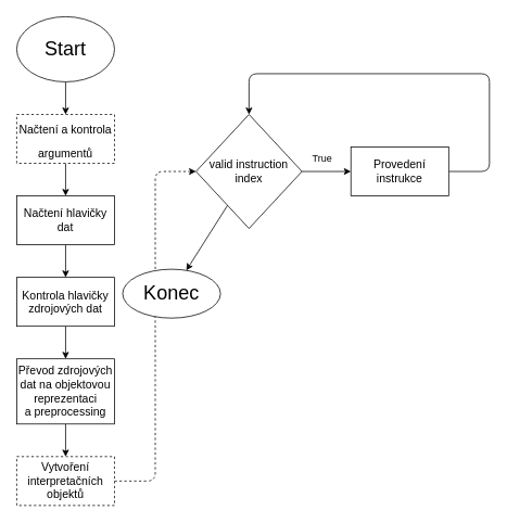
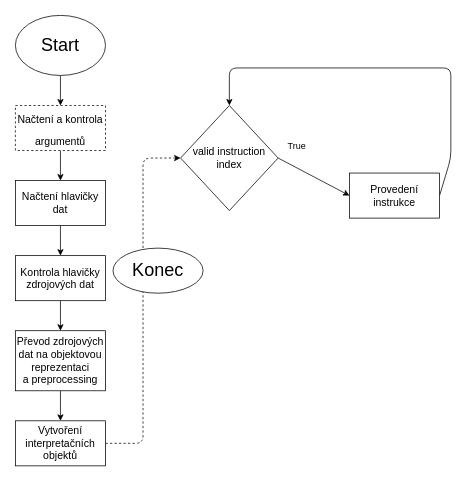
  <mxCell id="0" />
  <mxCell id="1" parent="0" />
  <mxCell id="2" value="" style="edgeStyle=none;html=1;fontSize=14;" parent="1" source="3" target="5" edge="1"><mxGeometry relative="1" as="geometry" /></mxCell>
  <mxCell id="3" value="&lt;font style=&quot;font-size: 24px&quot;&gt;Start&lt;/font&gt;" style="ellipse;whiteSpace=wrap;html=1;" parent="1" vertex="1"><mxGeometry x="20" y="20" width="120" height="80" as="geometry" /></mxCell>
  <mxCell id="4" value="" style="edgeStyle=none;html=1;fontSize=14;" parent="1" source="5" target="7" edge="1"><mxGeometry relative="1" as="geometry" /></mxCell>
  <mxCell id="5" value="&lt;span style=&quot;font-size: 14px&quot;&gt;Načtení a kontrola argumentů&lt;/span&gt;" style="rounded=0;whiteSpace=wrap;html=1;fontSize=24;dashed=1;" parent="1" vertex="1"><mxGeometry x="20" y="140" width="120" height="60" as="geometry" /></mxCell>
  <mxCell id="6" value="" style="edgeStyle=none;html=1;fontSize=14;" parent="1" source="7" target="9" edge="1"><mxGeometry relative="1" as="geometry" /></mxCell>
  <mxCell id="7" value="Načtení hlavičky dat" style="rounded=0;whiteSpace=wrap;html=1;fontSize=14;" parent="1" vertex="1"><mxGeometry x="20" y="240" width="120" height="60" as="geometry" /></mxCell>
  <mxCell id="8" value="" style="edgeStyle=none;html=1;fontSize=14;" parent="1" source="9" target="11" edge="1"><mxGeometry relative="1" as="geometry" /></mxCell>
  <mxCell id="9" value="Kontrola hlavičky zdrojových dat" style="rounded=0;whiteSpace=wrap;html=1;fontSize=14;" parent="1" vertex="1"><mxGeometry x="20" y="340" width="120" height="60" as="geometry" /></mxCell>
  <mxCell id="10" value="" style="edgeStyle=none;html=1;fontSize=14;" parent="1" source="11" target="13" edge="1"><mxGeometry relative="1" as="geometry" /></mxCell>
  <mxCell id="11" value="Převod zdrojových dat na objektovou reprezentaci&lt;br&gt;a preprocessing" style="rounded=0;whiteSpace=wrap;html=1;fontSize=14;" parent="1" vertex="1"><mxGeometry x="20" y="440" width="120" height="80" as="geometry" /></mxCell>
  <mxCell id="12" style="edgeStyle=none;html=1;exitX=1;exitY=0.5;exitDx=0;exitDy=0;entryX=0;entryY=0.5;entryDx=0;entryDy=0;fontSize=14;dashed=1;" parent="1" source="13" target="16" edge="1"><mxGeometry relative="1" as="geometry"><Array as="points"><mxPoint x="190" y="590" /><mxPoint x="190" y="210" /></Array></mxGeometry></mxCell>
- <mxCell id="13" value="Vytvoření interpretačních objektů" style="rounded=0;whiteSpace=wrap;html=1;fontSize=14;dashed=1;" parent="1" vertex="1"><mxGeometry x="20" y="560" width="120" height="60" as="geometry" /></mxCell>
+ <mxCell id="13" value="Vytvoření interpretačních objektů" style="rounded=0;whiteSpace=wrap;html=1;fontSize=14;" parent="1" vertex="1"><mxGeometry x="20" y="560" width="120" height="60" as="geometry" /></mxCell>
  <mxCell id="14" style="edgeStyle=none;html=1;exitX=1;exitY=0.5;exitDx=0;exitDy=0;entryX=0;entryY=0.5;entryDx=0;entryDy=0;fontSize=14;" parent="1" source="16" target="18" edge="1"><mxGeometry relative="1" as="geometry" /></mxCell>
- <mxCell id="15" value="" style="edgeStyle=none;html=1;fontSize=14;" parent="1" source="16" target="19" edge="1"><mxGeometry relative="1" as="geometry" /></mxCell>
  <mxCell id="16" value="valid instruction index" style="rhombus;whiteSpace=wrap;html=1;fontSize=14;" parent="1" vertex="1"><mxGeometry x="240" y="140" width="130" height="140" as="geometry" /></mxCell>
  <mxCell id="17" style="edgeStyle=none;html=1;exitX=1;exitY=0.5;exitDx=0;exitDy=0;entryX=0.5;entryY=0;entryDx=0;entryDy=0;fontSize=14;" parent="1" source="18" target="16" edge="1"><mxGeometry relative="1" as="geometry"><Array as="points"><mxPoint x="600" y="210" /><mxPoint x="600" y="90" /><mxPoint x="305" y="90" /></Array></mxGeometry></mxCell>
- <mxCell id="18" value="Provedení instrukce" style="rounded=0;whiteSpace=wrap;html=1;fontSize=14;" parent="1" vertex="1"><mxGeometry x="430" y="180" width="120" height="60" as="geometry" /></mxCell>
+ <mxCell id="18" value="Provedení instrukce" style="rounded=0;whiteSpace=wrap;html=1;fontSize=14;" parent="1" vertex="1"><mxGeometry x="465" y="230" width="120" height="60" as="geometry" /></mxCell>
  <mxCell id="19" value="&lt;font style=&quot;font-size: 24px&quot;&gt;Konec&lt;/font&gt;" style="ellipse;whiteSpace=wrap;html=1;fontSize=14;" parent="1" vertex="1"><mxGeometry x="150" y="330" width="120" height="60" as="geometry" /></mxCell>
  <mxCell id="20" value="True" style="text;html=1;strokeColor=none;fillColor=none;align=center;verticalAlign=middle;whiteSpace=wrap;rounded=0;" vertex="1" parent="1"><mxGeometry x="365" y="180" width="60" height="30" as="geometry" /></mxCell>
